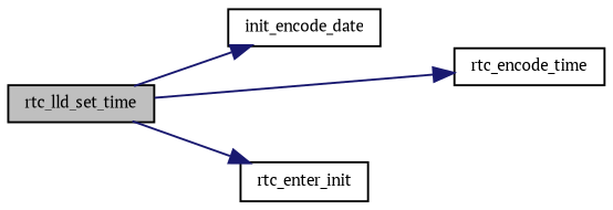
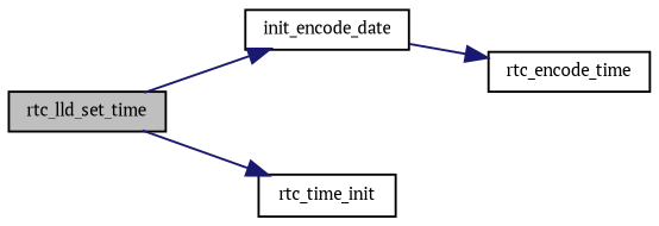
  digraph {
    fontname="PT Serif"
    rankdir=LR
    node [color=black fontname="PT Serif" fontsize=8 shape=record]
    edge [color=midnightblue fontname="PT Serif" fontsize=8 labelfontname=Helvetica labelfontsize=8 style=solid]
    n1 [fillcolor=grey75 fontcolor=black height=0.2 label=rtc_lld_set_time style=filled width=0.4]
    n2 [height=0.2 label=init_encode_date width=0.4]
    n3 [height=0.2 label=rtc_encode_time width=0.4]
-   n4 [height=0.2 label=rtc_enter_init width=0.4]
+   n4 [height=0.2 label=rtc_time_init width=0.4]
    n1 -> n2
-   n1 -> n3
+   n2 -> n3
    n1 -> n4
  }
